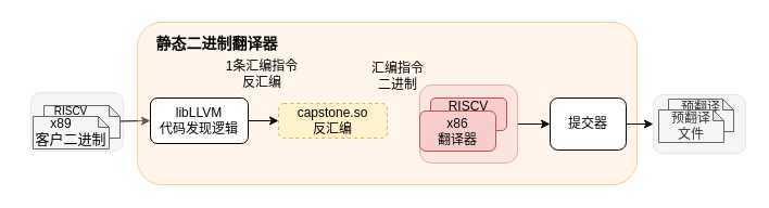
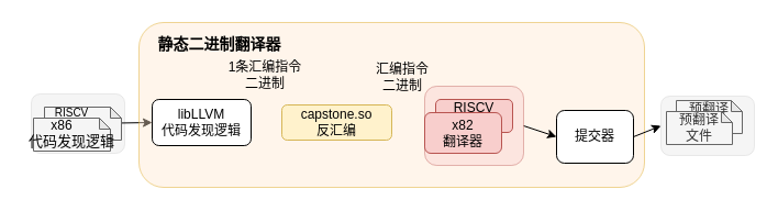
  <mxCell id="0" />
  <mxCell id="1" parent="0" />
  <mxCell id="2" value="" style="rounded=1;whiteSpace=wrap;html=1;fillColor=#E6E6E6;strokeColor=#CCCCCC;opacity=40;" parent="1" vertex="1"><mxGeometry x="28" y="85" width="85" height="54" as="geometry" /></mxCell>
  <mxCell id="3" style="edgeStyle=none;html=1;entryX=0;entryY=0.5;entryDx=0;entryDy=0;" parent="1" source="4" target="14" edge="1"><mxGeometry relative="1" as="geometry" /></mxCell>
  <mxCell id="4" value="" style="shape=note;whiteSpace=wrap;html=1;backgroundOutline=1;darkOpacity=0.05;size=10;fillColor=#f5f5f5;fontColor=#333333;strokeColor=#666666;" parent="1" vertex="1"><mxGeometry x="40" y="97" width="70" height="30" as="geometry" /></mxCell>
  <mxCell id="5" value="" style="shape=note;whiteSpace=wrap;html=1;backgroundOutline=1;darkOpacity=0.05;size=10;fillColor=#f5f5f5;fontColor=#333333;strokeColor=#666666;align=center;" parent="1" vertex="1"><mxGeometry x="30" y="107" width="70" height="30" as="geometry" /></mxCell>
  <mxCell id="6" value="&lt;font style=&quot;font-size: 10px;&quot;&gt;RISCV&lt;/font&gt;" style="text;html=1;strokeColor=none;fillColor=none;align=center;verticalAlign=middle;whiteSpace=wrap;rounded=0;" parent="1" vertex="1"><mxGeometry x="50" y="97" width="30" height="10" as="geometry" /></mxCell>
- <mxCell id="7" value="x89" style="text;html=1;strokeColor=none;fillColor=none;align=center;verticalAlign=middle;whiteSpace=wrap;rounded=0;" parent="1" vertex="1"><mxGeometry x="41" y="109" width="30" height="10" as="geometry" /></mxCell>
- <mxCell id="8" value="&lt;font style=&quot;font-size: 13px;&quot;&gt;客户二进制&lt;/font&gt;" style="text;html=1;strokeColor=none;fillColor=none;align=center;verticalAlign=middle;whiteSpace=wrap;rounded=0;" parent="1" vertex="1"><mxGeometry x="20" y="123" width="90" height="10" as="geometry" /></mxCell>
+ <mxCell id="7" value="x86" style="text;html=1;strokeColor=none;fillColor=none;align=center;verticalAlign=middle;whiteSpace=wrap;rounded=0;" parent="1" vertex="1"><mxGeometry x="41" y="109" width="30" height="10" as="geometry" /></mxCell>
+ <mxCell id="8" value="&lt;font style=&quot;font-size: 13px;&quot;&gt;代码发现逻辑&lt;/font&gt;" style="text;html=1;strokeColor=none;fillColor=none;align=center;verticalAlign=middle;whiteSpace=wrap;rounded=0;" parent="1" vertex="1"><mxGeometry x="20" y="123" width="90" height="10" as="geometry" /></mxCell>
  <mxCell id="9" value="" style="rounded=1;whiteSpace=wrap;html=1;fillColor=#E6E6E6;strokeColor=#CCCCCC;opacity=40;" parent="1" vertex="1"><mxGeometry x="601" y="87" width="85" height="54" as="geometry" /></mxCell>
  <mxCell id="10" value="" style="rounded=1;whiteSpace=wrap;html=1;fillColor=#ffe6cc;strokeColor=#d79b00;opacity=40;" parent="1" vertex="1"><mxGeometry x="126" y="20" width="460" height="150" as="geometry" /></mxCell>
  <mxCell id="11" value="预翻译&lt;br&gt;文件" style="shape=note;whiteSpace=wrap;html=1;backgroundOutline=1;darkOpacity=0.05;size=10;fillColor=#f5f5f5;fontColor=#333333;strokeColor=#666666;" parent="1" vertex="1"><mxGeometry x="615" y="91" width="60" height="30" as="geometry" /></mxCell>
  <mxCell id="12" value="预翻译&lt;br&gt;文件" style="shape=note;whiteSpace=wrap;html=1;backgroundOutline=1;darkOpacity=0.05;size=10;fillColor=#f5f5f5;fontColor=#333333;strokeColor=#666666;" parent="1" vertex="1"><mxGeometry x="606" y="101" width="60" height="30" as="geometry" /></mxCell>
- <mxCell id="13" style="edgeStyle=none;html=1;exitX=1;exitY=0.5;exitDx=0;exitDy=0;entryX=0;entryY=0.5;entryDx=0;entryDy=0;" parent="1" source="14" target="15" edge="1"><mxGeometry relative="1" as="geometry" /></mxCell>
  <mxCell id="14" value="libLLVM&lt;br&gt;代码发现逻辑" style="rounded=1;whiteSpace=wrap;html=1;" parent="1" vertex="1"><mxGeometry x="138" y="90" width="90" height="42" as="geometry" /></mxCell>
- <mxCell id="15" value="capstone.so&lt;br&gt;反汇编" style="rounded=1;whiteSpace=wrap;html=1;fillColor=#fff2cc;strokeColor=#d6b656;dashed=1;" parent="1" vertex="1"><mxGeometry x="256" y="95" width="100" height="32" as="geometry" /></mxCell>
- <mxCell id="16" value="1条汇编指令&lt;br&gt;反汇编" style="text;html=1;strokeColor=none;fillColor=none;align=center;verticalAlign=middle;whiteSpace=wrap;rounded=0;" parent="1" vertex="1"><mxGeometry x="206" y="53" width="70" height="30" as="geometry" /></mxCell>
+ <mxCell id="15" value="capstone.so&lt;br&gt;反汇编" style="rounded=1;whiteSpace=wrap;html=1;fillColor=#fff2cc;strokeColor=#d6b656;" parent="1" vertex="1"><mxGeometry x="256" y="95" width="100" height="32" as="geometry" /></mxCell>
+ <mxCell id="16" value="1条汇编指令&lt;br&gt;二进制" style="text;html=1;strokeColor=none;fillColor=none;align=center;verticalAlign=middle;whiteSpace=wrap;rounded=0;" parent="1" vertex="1"><mxGeometry x="206" y="53" width="70" height="30" as="geometry" /></mxCell>
  <mxCell id="17" value="汇编指令&lt;br&gt;二进制" style="text;html=1;strokeColor=none;fillColor=none;align=center;verticalAlign=middle;whiteSpace=wrap;rounded=0;" parent="1" vertex="1"><mxGeometry x="336" y="55" width="60" height="30" as="geometry" /></mxCell>
  <mxCell id="18" style="edgeStyle=none;html=1;exitX=1;exitY=0.5;exitDx=0;exitDy=0;entryX=0;entryY=0.5;entryDx=0;entryDy=0;" parent="1" source="19" target="9" edge="1"><mxGeometry relative="1" as="geometry" /></mxCell>
- <mxCell id="19" value="提交器" style="rounded=1;whiteSpace=wrap;html=1;" parent="1" vertex="1"><mxGeometry x="506" y="90" width="70" height="48" as="geometry" /></mxCell>
+ <mxCell id="19" value="提交器" style="rounded=1;whiteSpace=wrap;html=1;" parent="1" vertex="1"><mxGeometry x="506" y="100" width="70" height="48" as="geometry" /></mxCell>
  <mxCell id="20" style="edgeStyle=none;html=1;exitX=1;exitY=0.5;exitDx=0;exitDy=0;entryX=0;entryY=0.5;entryDx=0;entryDy=0;" parent="1" source="21" target="19" edge="1"><mxGeometry relative="1" as="geometry" /></mxCell>
  <mxCell id="21" value="" style="rounded=1;whiteSpace=wrap;html=1;fillColor=#f8cecc;strokeColor=#b85450;opacity=40;" parent="1" vertex="1"><mxGeometry x="386" y="78" width="90" height="72" as="geometry" /></mxCell>
  <mxCell id="22" value="&lt;font style=&quot;font-size: 14px;&quot;&gt;&lt;b&gt;静态二进制翻译器&lt;/b&gt;&lt;/font&gt;" style="text;html=1;strokeColor=none;fillColor=none;align=center;verticalAlign=middle;whiteSpace=wrap;rounded=0;" parent="1" vertex="1"><mxGeometry x="138" y="25" width="123" height="30" as="geometry" /></mxCell>
  <mxCell id="23" value="RISCV&lt;br&gt;翻译器" style="rounded=1;whiteSpace=wrap;html=1;fillColor=#f8cecc;strokeColor=#b85450;align=center;" parent="1" vertex="1"><mxGeometry x="396" y="90" width="70" height="30" as="geometry" /></mxCell>
- <mxCell id="24" value="x86&lt;br&gt;翻译器" style="rounded=1;whiteSpace=wrap;html=1;fillColor=#f8cecc;strokeColor=#b85450;" parent="1" vertex="1"><mxGeometry x="386" y="102" width="70" height="37" as="geometry" /></mxCell>
+ <mxCell id="24" value="x82&lt;br&gt;翻译器" style="rounded=1;whiteSpace=wrap;html=1;fillColor=#f8cecc;strokeColor=#b85450;" parent="1" vertex="1"><mxGeometry x="386" y="102" width="70" height="37" as="geometry" /></mxCell>
